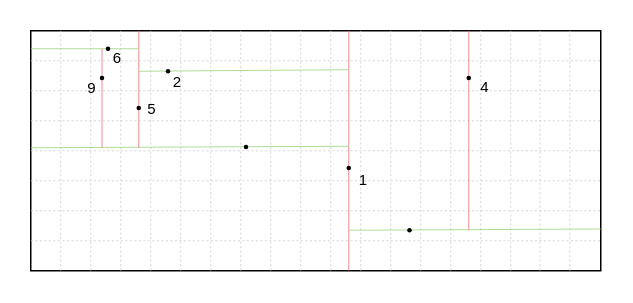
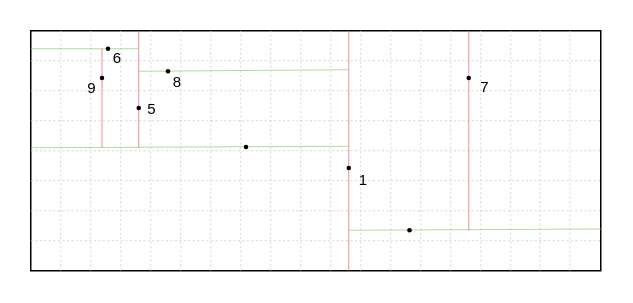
  <mxCell id="0" />
  <mxCell id="1" parent="0" />
  <mxCell id="2" value="" style="rounded=0;whiteSpace=wrap;html=1;fillColor=none;movable=0;resizable=1;rotatable=1;deletable=1;editable=1;locked=0;connectable=1;" vertex="1" parent="1"><mxGeometry x="20" y="20" width="380" height="160" as="geometry" /></mxCell>
  <mxCell id="3" value="" style="endArrow=none;dashed=1;html=1;rounded=0;strokeWidth=0.5;strokeColor=#CCCCCC;" edge="1" parent="1" target="2"><mxGeometry width="50" height="50" relative="1" as="geometry"><mxPoint x="40" y="180" as="sourcePoint" /><mxPoint x="90" y="130" as="targetPoint" /><Array as="points"><mxPoint x="40" y="20" /></Array></mxGeometry></mxCell>
  <mxCell id="4" value="" style="endArrow=none;dashed=1;html=1;rounded=0;strokeWidth=0.5;strokeColor=#CCCCCC;" edge="1" parent="1"><mxGeometry width="50" height="50" relative="1" as="geometry"><mxPoint x="60" y="180" as="sourcePoint" /><mxPoint x="60" y="20" as="targetPoint" /><Array as="points"><mxPoint x="60" y="20" /></Array></mxGeometry></mxCell>
  <mxCell id="5" value="" style="endArrow=none;dashed=1;html=1;rounded=0;strokeWidth=0.5;strokeColor=#CCCCCC;" edge="1" parent="1"><mxGeometry width="50" height="50" relative="1" as="geometry"><mxPoint x="80" y="180" as="sourcePoint" /><mxPoint x="80" y="20" as="targetPoint" /><Array as="points"><mxPoint x="80" y="20" /></Array></mxGeometry></mxCell>
  <mxCell id="6" value="" style="endArrow=none;dashed=1;html=1;rounded=0;strokeWidth=0.5;strokeColor=#CCCCCC;" edge="1" parent="1"><mxGeometry width="50" height="50" relative="1" as="geometry"><mxPoint x="100" y="180" as="sourcePoint" /><mxPoint x="100" y="20" as="targetPoint" /><Array as="points"><mxPoint x="100" y="20" /></Array></mxGeometry></mxCell>
  <mxCell id="7" value="" style="endArrow=none;dashed=1;html=1;rounded=0;strokeWidth=0.5;strokeColor=#CCCCCC;" edge="1" parent="1"><mxGeometry width="50" height="50" relative="1" as="geometry"><mxPoint x="120" y="180" as="sourcePoint" /><mxPoint x="120" y="20" as="targetPoint" /><Array as="points"><mxPoint x="120" y="20" /></Array></mxGeometry></mxCell>
  <mxCell id="8" value="" style="endArrow=none;dashed=1;html=1;rounded=0;strokeWidth=0.5;strokeColor=#CCCCCC;" edge="1" parent="1"><mxGeometry width="50" height="50" relative="1" as="geometry"><mxPoint x="140" y="180" as="sourcePoint" /><mxPoint x="140" y="20" as="targetPoint" /><Array as="points"><mxPoint x="140" y="20" /></Array></mxGeometry></mxCell>
  <mxCell id="9" value="" style="endArrow=none;dashed=1;html=1;rounded=0;strokeWidth=0.5;strokeColor=#CCCCCC;" edge="1" parent="1"><mxGeometry width="50" height="50" relative="1" as="geometry"><mxPoint x="160" y="180" as="sourcePoint" /><mxPoint x="160" y="20" as="targetPoint" /><Array as="points"><mxPoint x="160" y="20" /></Array></mxGeometry></mxCell>
  <mxCell id="10" value="" style="endArrow=none;dashed=1;html=1;rounded=0;strokeWidth=0.5;strokeColor=#CCCCCC;" edge="1" parent="1"><mxGeometry width="50" height="50" relative="1" as="geometry"><mxPoint x="180" y="180" as="sourcePoint" /><mxPoint x="180" y="20" as="targetPoint" /><Array as="points"><mxPoint x="180" y="20" /></Array></mxGeometry></mxCell>
  <mxCell id="11" value="" style="endArrow=none;dashed=1;html=1;rounded=0;strokeWidth=0.5;strokeColor=#CCCCCC;" edge="1" parent="1"><mxGeometry width="50" height="50" relative="1" as="geometry"><mxPoint x="200" y="180" as="sourcePoint" /><mxPoint x="200" y="20" as="targetPoint" /><Array as="points"><mxPoint x="200" y="20" /></Array></mxGeometry></mxCell>
  <mxCell id="12" value="" style="endArrow=none;dashed=1;html=1;rounded=0;strokeWidth=0.5;strokeColor=#CCCCCC;" edge="1" parent="1"><mxGeometry width="50" height="50" relative="1" as="geometry"><mxPoint x="220" y="180" as="sourcePoint" /><mxPoint x="220" y="20" as="targetPoint" /><Array as="points"><mxPoint x="220" y="20" /></Array></mxGeometry></mxCell>
  <mxCell id="13" value="" style="endArrow=none;dashed=1;html=1;rounded=0;strokeWidth=0.5;strokeColor=#CCCCCC;" edge="1" parent="1"><mxGeometry width="50" height="50" relative="1" as="geometry"><mxPoint x="240" y="180" as="sourcePoint" /><mxPoint x="240" y="20" as="targetPoint" /><Array as="points"><mxPoint x="240" y="20" /></Array></mxGeometry></mxCell>
  <mxCell id="14" value="" style="endArrow=none;dashed=1;html=1;rounded=0;strokeWidth=0.5;strokeColor=#CCCCCC;" edge="1" parent="1"><mxGeometry width="50" height="50" relative="1" as="geometry"><mxPoint x="260" y="180" as="sourcePoint" /><mxPoint x="260" y="20" as="targetPoint" /><Array as="points"><mxPoint x="260" y="20" /></Array></mxGeometry></mxCell>
  <mxCell id="15" value="" style="endArrow=none;dashed=1;html=1;rounded=0;strokeWidth=0.5;strokeColor=#CCCCCC;" edge="1" parent="1"><mxGeometry width="50" height="50" relative="1" as="geometry"><mxPoint x="280" y="180" as="sourcePoint" /><mxPoint x="280" y="20" as="targetPoint" /><Array as="points"><mxPoint x="280" y="20" /></Array></mxGeometry></mxCell>
  <mxCell id="16" value="" style="endArrow=none;dashed=1;html=1;rounded=0;strokeWidth=0.5;strokeColor=#CCCCCC;" edge="1" parent="1"><mxGeometry width="50" height="50" relative="1" as="geometry"><mxPoint x="300" y="180" as="sourcePoint" /><mxPoint x="300" y="20" as="targetPoint" /><Array as="points"><mxPoint x="300" y="20" /></Array></mxGeometry></mxCell>
  <mxCell id="17" value="" style="endArrow=none;dashed=1;html=1;rounded=0;strokeWidth=0.5;strokeColor=#CCCCCC;" edge="1" parent="1"><mxGeometry width="50" height="50" relative="1" as="geometry"><mxPoint x="320" y="180" as="sourcePoint" /><mxPoint x="320" y="20" as="targetPoint" /><Array as="points"><mxPoint x="320" y="20" /></Array></mxGeometry></mxCell>
  <mxCell id="18" value="" style="endArrow=none;dashed=1;html=1;rounded=0;strokeWidth=0.5;strokeColor=#CCCCCC;" edge="1" parent="1"><mxGeometry width="50" height="50" relative="1" as="geometry"><mxPoint x="340" y="180" as="sourcePoint" /><mxPoint x="340" y="20" as="targetPoint" /><Array as="points"><mxPoint x="340" y="20" /></Array></mxGeometry></mxCell>
  <mxCell id="19" value="" style="endArrow=none;dashed=1;html=1;rounded=0;strokeWidth=0.5;strokeColor=#CCCCCC;" edge="1" parent="1"><mxGeometry width="50" height="50" relative="1" as="geometry"><mxPoint x="359.43" y="180" as="sourcePoint" /><mxPoint x="359.43" y="20" as="targetPoint" /><Array as="points"><mxPoint x="359.43" y="20" /></Array></mxGeometry></mxCell>
  <mxCell id="20" value="" style="endArrow=none;dashed=1;html=1;rounded=0;strokeWidth=0.5;strokeColor=#CCCCCC;" edge="1" parent="1"><mxGeometry width="50" height="50" relative="1" as="geometry"><mxPoint x="379.43" y="180" as="sourcePoint" /><mxPoint x="379.43" y="20" as="targetPoint" /><Array as="points"><mxPoint x="379.43" y="20" /></Array></mxGeometry></mxCell>
  <mxCell id="21" value="" style="endArrow=none;dashed=1;html=1;rounded=0;strokeWidth=0.5;strokeColor=#CCCCCC;" edge="1" parent="1"><mxGeometry width="50" height="50" relative="1" as="geometry"><mxPoint x="20" y="40" as="sourcePoint" /><mxPoint x="400" y="40" as="targetPoint" /></mxGeometry></mxCell>
  <mxCell id="22" value="" style="endArrow=none;dashed=1;html=1;rounded=0;strokeWidth=0.5;strokeColor=#CCCCCC;" edge="1" parent="1"><mxGeometry width="50" height="50" relative="1" as="geometry"><mxPoint x="20" y="60" as="sourcePoint" /><mxPoint x="400" y="60" as="targetPoint" /></mxGeometry></mxCell>
  <mxCell id="23" value="" style="endArrow=none;dashed=1;html=1;rounded=0;strokeWidth=0.5;strokeColor=#CCCCCC;" edge="1" parent="1"><mxGeometry width="50" height="50" relative="1" as="geometry"><mxPoint x="20" y="80" as="sourcePoint" /><mxPoint x="400" y="80" as="targetPoint" /></mxGeometry></mxCell>
  <mxCell id="24" value="" style="endArrow=none;dashed=1;html=1;rounded=0;strokeWidth=0.5;strokeColor=#CCCCCC;" edge="1" parent="1"><mxGeometry width="50" height="50" relative="1" as="geometry"><mxPoint x="20" y="100" as="sourcePoint" /><mxPoint x="400" y="100" as="targetPoint" /></mxGeometry></mxCell>
  <mxCell id="25" value="" style="endArrow=none;dashed=1;html=1;rounded=0;strokeWidth=0.5;strokeColor=#CCCCCC;" edge="1" parent="1"><mxGeometry width="50" height="50" relative="1" as="geometry"><mxPoint x="20" y="120" as="sourcePoint" /><mxPoint x="400" y="120" as="targetPoint" /></mxGeometry></mxCell>
  <mxCell id="26" value="" style="endArrow=none;dashed=1;html=1;rounded=0;strokeWidth=0.5;strokeColor=#CCCCCC;" edge="1" parent="1"><mxGeometry width="50" height="50" relative="1" as="geometry"><mxPoint x="20" y="140" as="sourcePoint" /><mxPoint x="400" y="140" as="targetPoint" /></mxGeometry></mxCell>
  <mxCell id="27" value="" style="endArrow=none;dashed=1;html=1;rounded=0;strokeWidth=0.5;strokeColor=#CCCCCC;" edge="1" parent="1"><mxGeometry width="50" height="50" relative="1" as="geometry"><mxPoint x="20" y="160" as="sourcePoint" /><mxPoint x="400" y="160" as="targetPoint" /></mxGeometry></mxCell>
  <mxCell id="28" value="" style="endArrow=none;html=1;rounded=0;strokeWidth=0.5;strokeColor=#EA6B66;" edge="1" parent="1"><mxGeometry width="50" height="50" relative="1" as="geometry"><mxPoint x="232" y="180" as="sourcePoint" /><mxPoint x="232" y="20" as="targetPoint" /></mxGeometry></mxCell>
  <mxCell id="29" value="" style="endArrow=none;html=1;rounded=0;strokeWidth=0.5;entryX=1;entryY=0.826;entryDx=0;entryDy=0;entryPerimeter=0;strokeColor=#97D077;" edge="1" parent="1" target="2"><mxGeometry width="50" height="50" relative="1" as="geometry"><mxPoint x="232" y="153" as="sourcePoint" /><mxPoint x="412" y="152" as="targetPoint" /></mxGeometry></mxCell>
  <mxCell id="30" value="" style="endArrow=none;html=1;rounded=0;strokeWidth=0.5;strokeColor=#EA6B66;" edge="1" parent="1"><mxGeometry width="50" height="50" relative="1" as="geometry"><mxPoint x="312" y="153" as="sourcePoint" /><mxPoint x="312" y="20" as="targetPoint" /></mxGeometry></mxCell>
  <mxCell id="31" value="" style="endArrow=none;html=1;rounded=0;strokeWidth=0.5;strokeColor=#97D077;" edge="1" parent="1"><mxGeometry width="50" height="50" relative="1" as="geometry"><mxPoint x="20" y="98" as="sourcePoint" /><mxPoint x="232" y="97" as="targetPoint" /></mxGeometry></mxCell>
  <mxCell id="32" value="" style="endArrow=none;html=1;rounded=0;strokeWidth=0.5;strokeColor=#EA6B66;" edge="1" parent="1"><mxGeometry width="50" height="50" relative="1" as="geometry"><mxPoint x="92" y="98" as="sourcePoint" /><mxPoint x="92" y="20" as="targetPoint" /></mxGeometry></mxCell>
  <mxCell id="33" value="" style="endArrow=none;html=1;rounded=0;strokeWidth=0.5;strokeColor=#97D077;" edge="1" parent="1"><mxGeometry width="50" height="50" relative="1" as="geometry"><mxPoint x="92" y="47" as="sourcePoint" /><mxPoint x="232" y="46" as="targetPoint" /></mxGeometry></mxCell>
  <mxCell id="34" value="" style="endArrow=none;html=1;rounded=0;strokeWidth=0.5;strokeColor=#97D077;" edge="1" parent="1"><mxGeometry width="50" height="50" relative="1" as="geometry"><mxPoint x="20" y="32" as="sourcePoint" /><mxPoint x="92" y="32" as="targetPoint" /></mxGeometry></mxCell>
  <mxCell id="35" value="" style="endArrow=none;html=1;rounded=0;strokeWidth=0.5;strokeColor=#EA6B66;" edge="1" parent="1"><mxGeometry width="50" height="50" relative="1" as="geometry"><mxPoint x="67.5" y="98" as="sourcePoint" /><mxPoint x="67.5" y="32" as="targetPoint" /></mxGeometry></mxCell>
  <mxCell id="36" value="" style="ellipse;whiteSpace=wrap;html=1;aspect=fixed;strokeColor=none;fillColor=#000000;" vertex="1" parent="1"><mxGeometry x="70" y="30.5" width="3" height="3" as="geometry" /></mxCell>
  <mxCell id="37" value="" style="ellipse;whiteSpace=wrap;html=1;aspect=fixed;strokeColor=none;fillColor=#000000;" vertex="1" parent="1"><mxGeometry x="66" y="50" width="3" height="3" as="geometry" /></mxCell>
  <mxCell id="38" value="" style="ellipse;whiteSpace=wrap;html=1;aspect=fixed;strokeColor=none;fillColor=#000000;" vertex="1" parent="1"><mxGeometry x="90.5" y="70" width="3" height="3" as="geometry" /></mxCell>
  <mxCell id="39" value="" style="ellipse;whiteSpace=wrap;html=1;aspect=fixed;strokeColor=none;fillColor=#000000;" vertex="1" parent="1"><mxGeometry x="110" y="45.5" width="3" height="3" as="geometry" /></mxCell>
  <mxCell id="40" value="" style="ellipse;whiteSpace=wrap;html=1;aspect=fixed;strokeColor=none;fillColor=#000000;" vertex="1" parent="1"><mxGeometry x="162" y="96" width="3" height="3" as="geometry" /></mxCell>
  <mxCell id="41" value="" style="ellipse;whiteSpace=wrap;html=1;aspect=fixed;strokeColor=none;fillColor=#000000;" vertex="1" parent="1"><mxGeometry x="230.5" y="110" width="3" height="3" as="geometry" /></mxCell>
  <mxCell id="42" value="" style="ellipse;whiteSpace=wrap;html=1;aspect=fixed;strokeColor=none;fillColor=#000000;" vertex="1" parent="1"><mxGeometry x="310.5" y="50" width="3" height="3" as="geometry" /></mxCell>
  <mxCell id="43" value="" style="ellipse;whiteSpace=wrap;html=1;aspect=fixed;strokeColor=none;fillColor=#000000;" vertex="1" parent="1"><mxGeometry x="271" y="151.5" width="3" height="3" as="geometry" /></mxCell>
  <mxCell id="44" value="1" style="text;strokeColor=none;align=center;fillColor=none;html=1;verticalAlign=middle;whiteSpace=wrap;rounded=0;fontSize=10;" vertex="1" parent="1"><mxGeometry x="232" y="109" width="20" height="20" as="geometry" /></mxCell>
- <mxCell id="45" value="4" style="text;strokeColor=none;align=center;fillColor=none;html=1;verticalAlign=middle;whiteSpace=wrap;rounded=0;fontSize=10;" vertex="1" parent="1"><mxGeometry x="313" y="47" width="20" height="20" as="geometry" /></mxCell>
+ <mxCell id="45" value="7" style="text;strokeColor=none;align=center;fillColor=none;html=1;verticalAlign=middle;whiteSpace=wrap;rounded=0;fontSize=10;" vertex="1" parent="1"><mxGeometry x="313" y="47" width="20" height="20" as="geometry" /></mxCell>
  <mxCell id="46" value="5" style="text;strokeColor=none;align=center;fillColor=none;html=1;verticalAlign=middle;whiteSpace=wrap;rounded=0;fontSize=10;" vertex="1" parent="1"><mxGeometry x="90.5" y="61.5" width="20" height="20" as="geometry" /></mxCell>
  <mxCell id="47" value="6" style="text;strokeColor=none;align=center;fillColor=none;html=1;verticalAlign=middle;whiteSpace=wrap;rounded=0;fontSize=10;" vertex="1" parent="1"><mxGeometry x="68" y="28" width="20" height="20" as="geometry" /></mxCell>
  <mxCell id="48" value="9" style="text;strokeColor=none;align=center;fillColor=none;html=1;verticalAlign=middle;whiteSpace=wrap;rounded=0;fontSize=10;" vertex="1" parent="1"><mxGeometry x="51" y="48" width="20" height="20" as="geometry" /></mxCell>
- <mxCell id="49" value="2" style="text;strokeColor=none;align=center;fillColor=none;html=1;verticalAlign=middle;whiteSpace=wrap;rounded=0;fontSize=10;" vertex="1" parent="1"><mxGeometry x="108" y="44" width="20" height="20" as="geometry" /></mxCell>
+ <mxCell id="49" value="8" style="text;strokeColor=none;align=center;fillColor=none;html=1;verticalAlign=middle;whiteSpace=wrap;rounded=0;fontSize=10;" vertex="1" parent="1"><mxGeometry x="108" y="44" width="20" height="20" as="geometry" /></mxCell>
